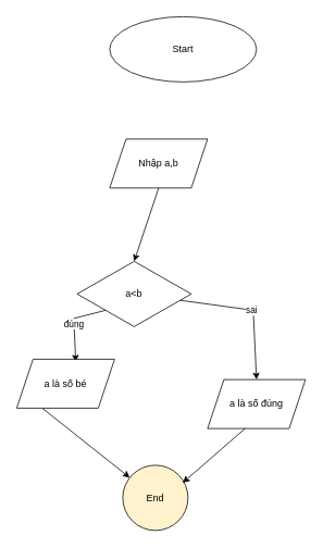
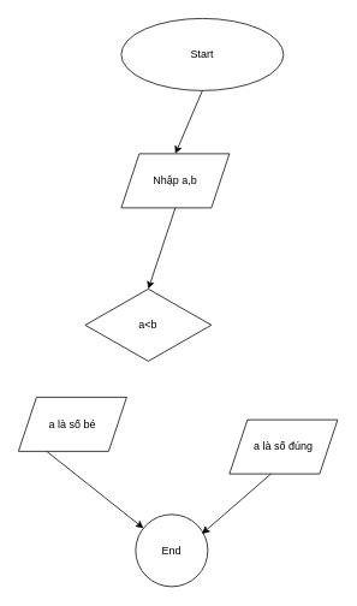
  <mxCell id="0" />
  <mxCell id="1" parent="0" />
  <mxCell id="2" value="Start" style="ellipse;whiteSpace=wrap;html=1;" vertex="1" parent="1"><mxGeometry x="134" y="20" width="180" height="80" as="geometry" /></mxCell>
+ <mxCell id="3" value="" style="endArrow=classic;html=1;rounded=0;exitX=0.5;exitY=1;exitDx=0;exitDy=0;entryX=0.5;entryY=0;entryDx=0;entryDy=0;" edge="1" parent="1" source="2" target="4"><mxGeometry width="50" height="50" relative="1" as="geometry"><mxPoint x="200" y="120" as="sourcePoint" /><mxPoint x="190" y="180" as="targetPoint" /></mxGeometry></mxCell>
  <mxCell id="4" value="Nhập a,b" style="shape=parallelogram;perimeter=parallelogramPerimeter;whiteSpace=wrap;html=1;fixedSize=1;" vertex="1" parent="1"><mxGeometry x="134" y="170" width="120" height="60" as="geometry" /></mxCell>
  <mxCell id="5" value="a&amp;lt;b" style="rhombus;whiteSpace=wrap;html=1;" vertex="1" parent="1"><mxGeometry x="94" y="320" width="140" height="80" as="geometry" /></mxCell>
  <mxCell id="6" value="" style="endArrow=classic;html=1;rounded=0;entryX=0.5;entryY=0;entryDx=0;entryDy=0;" edge="1" parent="1" target="5"><mxGeometry width="50" height="50" relative="1" as="geometry"><mxPoint x="194" y="230" as="sourcePoint" /><mxPoint x="244" y="180" as="targetPoint" /></mxGeometry></mxCell>
  <mxCell id="7" value="a là số đúng" style="shape=parallelogram;perimeter=parallelogramPerimeter;whiteSpace=wrap;html=1;fixedSize=1;" vertex="1" parent="1"><mxGeometry x="254" y="465" width="120" height="60" as="geometry" /></mxCell>
- <mxCell id="8" value="sai" style="endArrow=classic;html=1;rounded=0;entryX=0.5;entryY=0;entryDx=0;entryDy=0;" edge="1" parent="1" source="5" target="7"><mxGeometry width="50" height="50" relative="1" as="geometry"><mxPoint x="280" y="460" as="sourcePoint" /><mxPoint x="330" y="410" as="targetPoint" /><Array as="points"><mxPoint x="310" y="380" /></Array></mxGeometry></mxCell>
- <mxCell id="9" value="đúng" style="endArrow=classic;html=1;rounded=0;exitX=0;exitY=1;exitDx=0;exitDy=0;entryX=0.603;entryY=0.053;entryDx=0;entryDy=0;entryPerimeter=0;" edge="1" parent="1" source="5" target="12"><mxGeometry width="50" height="50" relative="1" as="geometry"><mxPoint x="151.58" y="400" as="sourcePoint" /><mxPoint x="100" y="460" as="targetPoint" /><Array as="points"><mxPoint x="90" y="390" /></Array></mxGeometry></mxCell>
- <mxCell id="10" value="End" style="ellipse;whiteSpace=wrap;html=1;aspect=fixed;fillColor=#fff2cc;" vertex="1" parent="1"><mxGeometry x="150" y="570" width="80" height="80" as="geometry" /></mxCell>
+ <mxCell id="10" value="End" style="ellipse;whiteSpace=wrap;html=1;aspect=fixed;" vertex="1" parent="1"><mxGeometry x="150" y="570" width="80" height="80" as="geometry" /></mxCell>
  <mxCell id="11" value="" style="endArrow=classic;html=1;rounded=0;" edge="1" parent="1" target="10"><mxGeometry width="50" height="50" relative="1" as="geometry"><mxPoint x="51.283" y="500.001" as="sourcePoint" /><mxPoint x="150" y="530.85" as="targetPoint" /></mxGeometry></mxCell>
  <mxCell id="12" value="a là số bé" style="shape=parallelogram;perimeter=parallelogramPerimeter;whiteSpace=wrap;html=1;fixedSize=1;" vertex="1" parent="1"><mxGeometry x="20" y="440" width="120" height="60" as="geometry" /></mxCell>
  <mxCell id="13" value="" style="endArrow=classic;html=1;rounded=0;entryX=0.92;entryY=0.268;entryDx=0;entryDy=0;entryPerimeter=0;" edge="1" parent="1" target="10"><mxGeometry width="50" height="50" relative="1" as="geometry"><mxPoint x="300" y="525" as="sourcePoint" /><mxPoint x="350" y="475" as="targetPoint" /></mxGeometry></mxCell>
